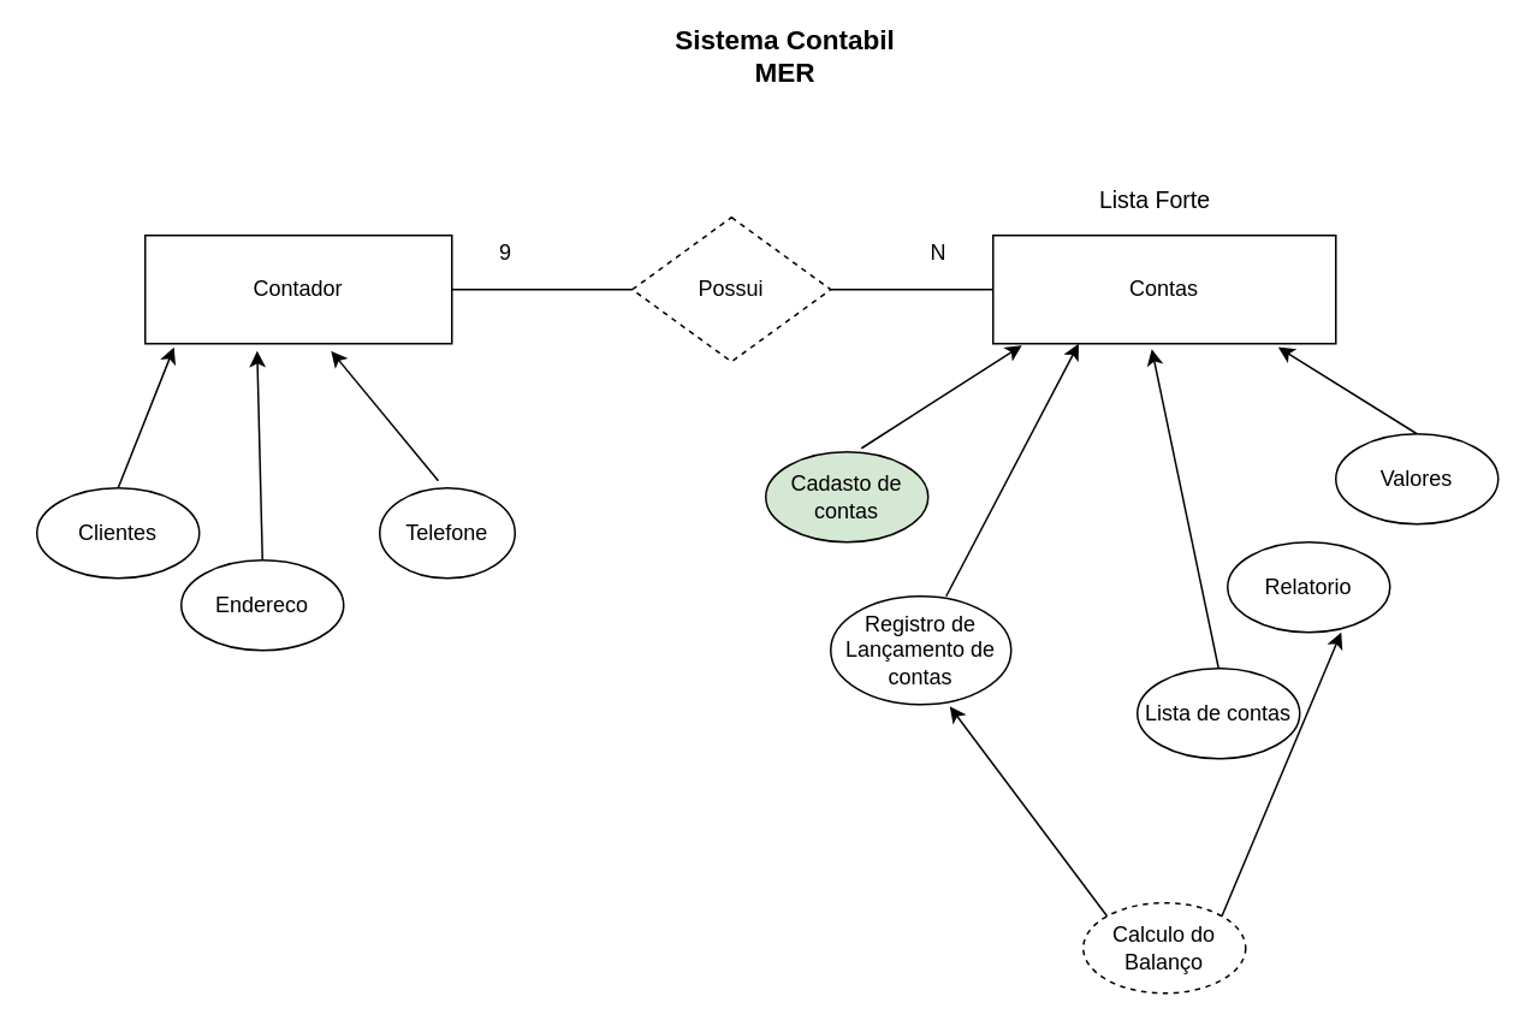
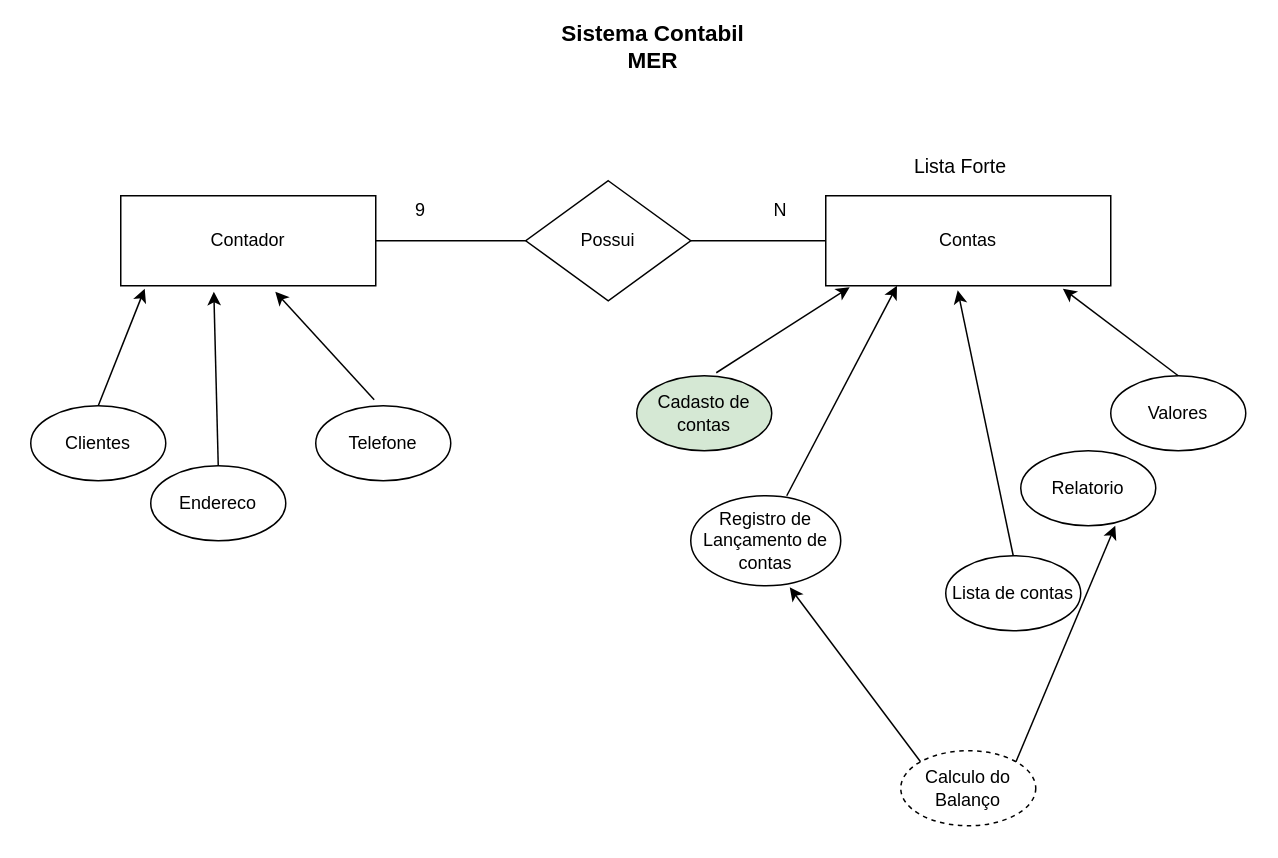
  <mxCell id="0" />
  <mxCell id="1" parent="0" />
  <mxCell id="2" value="Contador" style="rounded=0;whiteSpace=wrap;html=1;" vertex="1" parent="1"><mxGeometry x="80" y="130" width="170" height="60" as="geometry" /></mxCell>
- <mxCell id="3" value="Possui" style="rhombus;whiteSpace=wrap;html=1;dashed=1;" vertex="1" parent="1"><mxGeometry x="350" y="120" width="110" height="80" as="geometry" /></mxCell>
+ <mxCell id="3" value="Possui" style="rhombus;whiteSpace=wrap;html=1;" vertex="1" parent="1"><mxGeometry x="350" y="120" width="110" height="80" as="geometry" /></mxCell>
  <mxCell id="4" value="Contas" style="rounded=0;whiteSpace=wrap;html=1;" vertex="1" parent="1"><mxGeometry x="550" y="130" width="190" height="60" as="geometry" /></mxCell>
  <mxCell id="5" value="" style="endArrow=none;html=1;exitX=1;exitY=0.5;exitDx=0;exitDy=0;entryX=0;entryY=0.5;entryDx=0;entryDy=0;" edge="1" parent="1" source="2" target="3"><mxGeometry width="50" height="50" relative="1" as="geometry"><mxPoint x="290" y="210" as="sourcePoint" /><mxPoint x="340" y="160" as="targetPoint" /></mxGeometry></mxCell>
  <mxCell id="6" value="" style="endArrow=none;html=1;exitX=1;exitY=0.5;exitDx=0;exitDy=0;entryX=0;entryY=0.5;entryDx=0;entryDy=0;" edge="1" parent="1" source="3" target="4"><mxGeometry width="50" height="50" relative="1" as="geometry"><mxPoint x="470" y="160" as="sourcePoint" /><mxPoint x="520" y="110" as="targetPoint" /></mxGeometry></mxCell>
  <mxCell id="7" value="9" style="text;html=1;strokeColor=none;fillColor=none;align=center;verticalAlign=middle;whiteSpace=wrap;rounded=0;" vertex="1" parent="1"><mxGeometry x="260" y="130" width="40" height="20" as="geometry" /></mxCell>
  <mxCell id="8" value="N" style="text;html=1;strokeColor=none;fillColor=none;align=center;verticalAlign=middle;whiteSpace=wrap;rounded=0;" vertex="1" parent="1"><mxGeometry x="500" y="130" width="40" height="20" as="geometry" /></mxCell>
  <mxCell id="9" value="Clientes" style="ellipse;whiteSpace=wrap;html=1;" vertex="1" parent="1"><mxGeometry x="20" y="270" width="90" height="50" as="geometry" /></mxCell>
  <mxCell id="10" value="Endereco" style="ellipse;whiteSpace=wrap;html=1;" vertex="1" parent="1"><mxGeometry x="100" y="310" width="90" height="50" as="geometry" /></mxCell>
- <mxCell id="11" value="Telefone" style="ellipse;whiteSpace=wrap;html=1;" vertex="1" parent="1"><mxGeometry x="210" y="270" width="75" height="50" as="geometry" /></mxCell>
+ <mxCell id="11" value="Telefone" style="ellipse;whiteSpace=wrap;html=1;" vertex="1" parent="1"><mxGeometry x="210" y="270" width="90" height="50" as="geometry" /></mxCell>
  <mxCell id="12" value="" style="endArrow=classic;html=1;exitX=0.5;exitY=0;exitDx=0;exitDy=0;entryX=0.094;entryY=1.033;entryDx=0;entryDy=0;entryPerimeter=0;" edge="1" parent="1" source="9" target="2"><mxGeometry width="50" height="50" relative="1" as="geometry"><mxPoint x="70" y="260" as="sourcePoint" /><mxPoint x="120" y="210" as="targetPoint" /></mxGeometry></mxCell>
  <mxCell id="13" value="" style="endArrow=classic;html=1;exitX=0.5;exitY=0;exitDx=0;exitDy=0;entryX=0.365;entryY=1.067;entryDx=0;entryDy=0;entryPerimeter=0;" edge="1" parent="1" source="10" target="2"><mxGeometry width="50" height="50" relative="1" as="geometry"><mxPoint x="140" y="298.02" as="sourcePoint" /><mxPoint x="170.98" y="220" as="targetPoint" /></mxGeometry></mxCell>
  <mxCell id="14" value="" style="endArrow=classic;html=1;exitX=0.433;exitY=-0.08;exitDx=0;exitDy=0;entryX=0.606;entryY=1.067;entryDx=0;entryDy=0;entryPerimeter=0;exitPerimeter=0;" edge="1" parent="1" source="11" target="2"><mxGeometry width="50" height="50" relative="1" as="geometry"><mxPoint x="85" y="290" as="sourcePoint" /><mxPoint x="115.98" y="211.98" as="targetPoint" /></mxGeometry></mxCell>
  <mxCell id="15" value="Cadasto de contas" style="ellipse;whiteSpace=wrap;html=1;fillColor=#d5e8d4;" vertex="1" parent="1"><mxGeometry x="424" y="250" width="90" height="50" as="geometry" /></mxCell>
  <mxCell id="16" value="Registro de Lançamento de contas" style="ellipse;whiteSpace=wrap;html=1;" vertex="1" parent="1"><mxGeometry x="460" y="330" width="100" height="60" as="geometry" /></mxCell>
  <mxCell id="17" value="Lista de contas" style="ellipse;whiteSpace=wrap;html=1;" vertex="1" parent="1"><mxGeometry x="630" y="370" width="90" height="50" as="geometry" /></mxCell>
  <mxCell id="18" value="Relatorio" style="ellipse;whiteSpace=wrap;html=1;" vertex="1" parent="1"><mxGeometry x="680" y="300" width="90" height="50" as="geometry" /></mxCell>
- <mxCell id="19" value="Valores" style="ellipse;whiteSpace=wrap;html=1;" vertex="1" parent="1"><mxGeometry x="740" y="240" width="90" height="50" as="geometry" /></mxCell>
+ <mxCell id="19" value="Valores" style="ellipse;whiteSpace=wrap;html=1;" vertex="1" parent="1"><mxGeometry x="740" y="250" width="90" height="50" as="geometry" /></mxCell>
  <mxCell id="20" value="" style="endArrow=classic;html=1;exitX=0.589;exitY=-0.04;exitDx=0;exitDy=0;exitPerimeter=0;entryX=0.084;entryY=1.017;entryDx=0;entryDy=0;entryPerimeter=0;" edge="1" parent="1" source="15" target="4"><mxGeometry width="50" height="50" relative="1" as="geometry"><mxPoint x="510" y="250" as="sourcePoint" /><mxPoint x="560" y="200" as="targetPoint" /></mxGeometry></mxCell>
  <mxCell id="21" value="" style="endArrow=classic;html=1;exitX=0.64;exitY=0;exitDx=0;exitDy=0;exitPerimeter=0;entryX=0.25;entryY=1;entryDx=0;entryDy=0;" edge="1" parent="1" source="16" target="4"><mxGeometry width="50" height="50" relative="1" as="geometry"><mxPoint x="487.01" y="258" as="sourcePoint" /><mxPoint x="575.96" y="201.02" as="targetPoint" /></mxGeometry></mxCell>
  <mxCell id="22" value="" style="endArrow=classic;html=1;exitX=0.5;exitY=0;exitDx=0;exitDy=0;entryX=0.463;entryY=1.05;entryDx=0;entryDy=0;entryPerimeter=0;" edge="1" parent="1" source="17" target="4"><mxGeometry width="50" height="50" relative="1" as="geometry"><mxPoint x="497.01" y="268" as="sourcePoint" /><mxPoint x="585.96" y="211.02" as="targetPoint" /></mxGeometry></mxCell>
  <mxCell id="23" value="" style="endArrow=classic;html=1;exitX=0.5;exitY=0;exitDx=0;exitDy=0;entryX=0.832;entryY=1.033;entryDx=0;entryDy=0;entryPerimeter=0;" edge="1" parent="1" source="19" target="4"><mxGeometry width="50" height="50" relative="1" as="geometry"><mxPoint x="517.01" y="288" as="sourcePoint" /><mxPoint x="605.96" y="231.02" as="targetPoint" /></mxGeometry></mxCell>
  <mxCell id="24" value="Calculo do Balanço" style="ellipse;whiteSpace=wrap;html=1;dashed=1;" vertex="1" parent="1"><mxGeometry x="600" y="500" width="90" height="50" as="geometry" /></mxCell>
  <mxCell id="25" value="" style="endArrow=classic;html=1;entryX=0.7;entryY=1;entryDx=0;entryDy=0;exitX=1;exitY=0;exitDx=0;exitDy=0;entryPerimeter=0;" edge="1" parent="1" source="24" target="18"><mxGeometry width="50" height="50" relative="1" as="geometry"><mxPoint x="680" y="480" as="sourcePoint" /><mxPoint x="607.5" y="200" as="targetPoint" /></mxGeometry></mxCell>
  <mxCell id="26" value="" style="endArrow=classic;html=1;entryX=0.66;entryY=1.017;entryDx=0;entryDy=0;exitX=0;exitY=0;exitDx=0;exitDy=0;entryPerimeter=0;" edge="1" parent="1" source="24" target="16"><mxGeometry width="50" height="50" relative="1" as="geometry"><mxPoint x="610" y="490" as="sourcePoint" /><mxPoint x="617.5" y="210" as="targetPoint" /></mxGeometry></mxCell>
  <mxCell id="27" value="Sistema Contabil MER" style="text;html=1;strokeColor=none;fillColor=none;align=center;verticalAlign=middle;whiteSpace=wrap;rounded=0;dashed=1;fontStyle=1;fontSize=15;" vertex="1" parent="1"><mxGeometry x="370" y="20" width="130" height="20" as="geometry" /></mxCell>
  <mxCell id="28" value="Lista Forte" style="text;html=1;strokeColor=none;fillColor=none;align=center;verticalAlign=middle;whiteSpace=wrap;rounded=0;dashed=1;fontSize=13;" vertex="1" parent="1"><mxGeometry x="580" y="100" width="120" height="20" as="geometry" /></mxCell>
